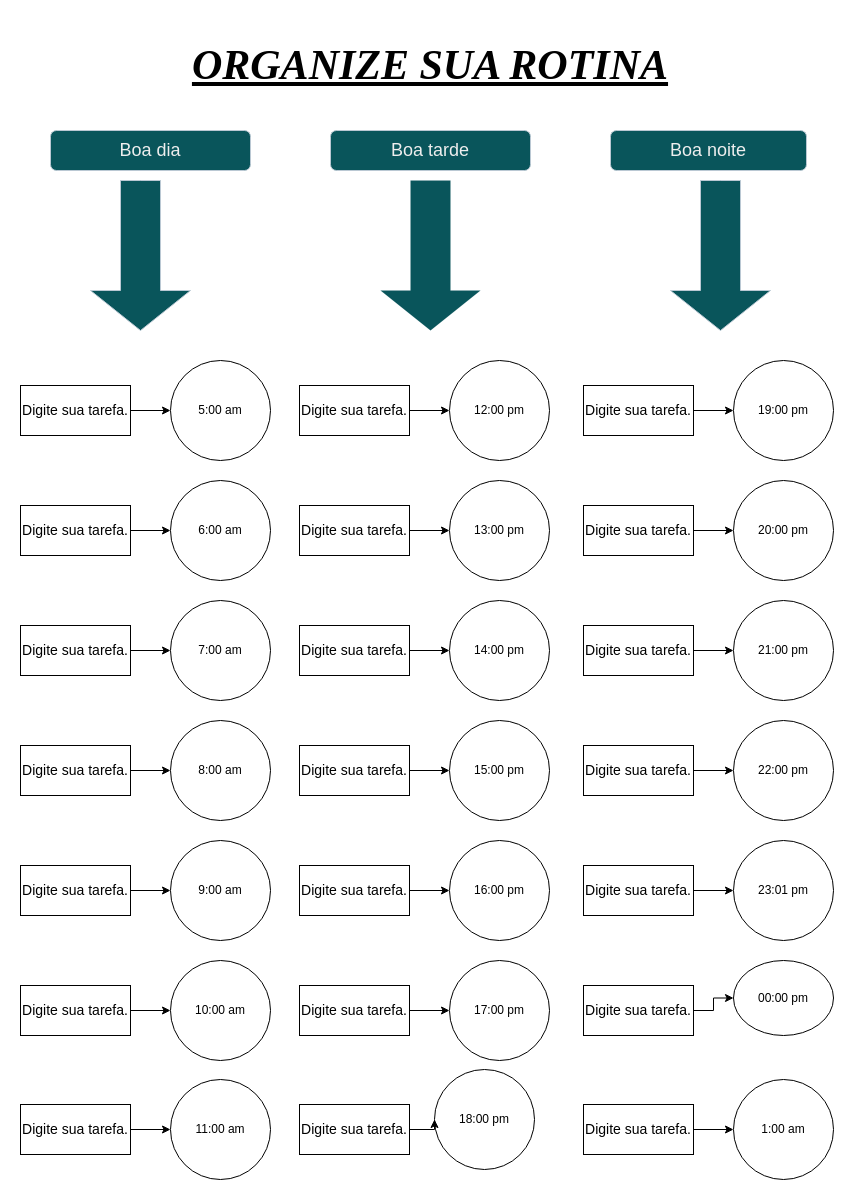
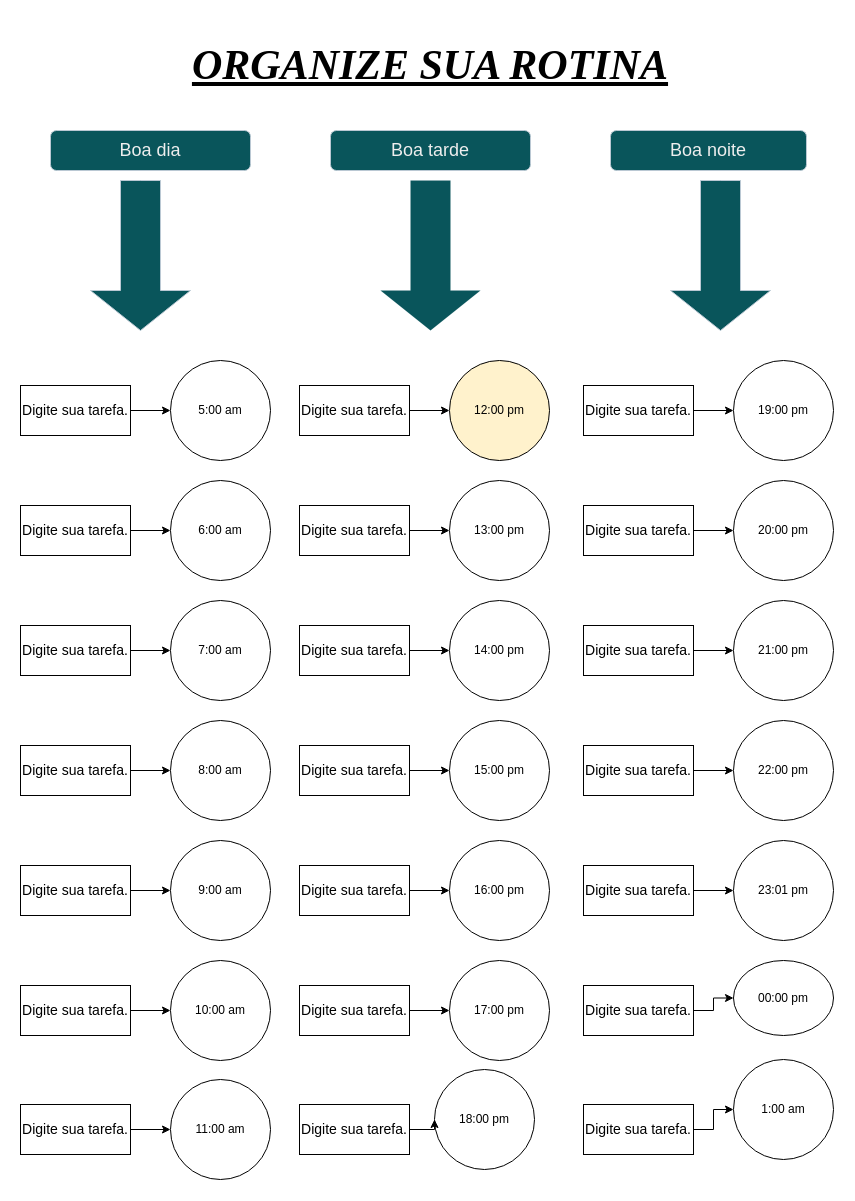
  <mxCell id="0" />
  <mxCell id="1" parent="0" />
  <mxCell id="2" value="&lt;font style=&quot;font-size: 18px;&quot;&gt;Boa dia&lt;/font&gt;" style="rounded=1;whiteSpace=wrap;html=1;labelBackgroundColor=none;fillColor=#09555B;strokeColor=#BAC8D3;fontColor=#EEEEEE;" parent="1" vertex="1"><mxGeometry x="50" y="130" width="200" height="40" as="geometry" /></mxCell>
  <mxCell id="3" value="&lt;font style=&quot;font-size: 18px;&quot;&gt;Boa tarde&lt;/font&gt;" style="rounded=1;whiteSpace=wrap;html=1;labelBackgroundColor=none;fillColor=#09555B;strokeColor=#BAC8D3;fontColor=#EEEEEE;" parent="1" vertex="1"><mxGeometry x="330" y="130" width="200" height="40" as="geometry" /></mxCell>
  <mxCell id="4" value="&lt;font style=&quot;font-size: 18px;&quot;&gt;Boa noite&lt;/font&gt;" style="rounded=1;whiteSpace=wrap;html=1;labelBackgroundColor=none;fillColor=#09555B;strokeColor=#BAC8D3;fontColor=#EEEEEE;" parent="1" vertex="1"><mxGeometry x="610" y="130" width="196" height="40" as="geometry" /></mxCell>
  <mxCell id="5" value="" style="html=1;shadow=0;dashed=0;align=center;verticalAlign=middle;shape=mxgraph.arrows2.arrow;dy=0.6;dx=40;direction=south;notch=0;labelBackgroundColor=none;fillColor=#09555B;strokeColor=#BAC8D3;fontColor=#EEEEEE;rounded=1;strokeWidth=0;" parent="1" vertex="1"><mxGeometry x="380" y="180" width="100" height="150" as="geometry" /></mxCell>
  <mxCell id="6" value="" style="html=1;shadow=0;dashed=0;align=center;verticalAlign=middle;shape=mxgraph.arrows2.arrow;dy=0.6;dx=40;direction=south;notch=0;labelBackgroundColor=none;fillColor=#09555B;strokeColor=#BAC8D3;fontColor=#EEEEEE;rounded=1;" parent="1" vertex="1"><mxGeometry x="670" y="180" width="100" height="150" as="geometry" /></mxCell>
  <mxCell id="7" value="" style="html=1;shadow=0;dashed=0;align=center;verticalAlign=middle;shape=mxgraph.arrows2.arrow;dy=0.6;dx=40;direction=south;notch=0;labelBackgroundColor=none;fillColor=#09555B;strokeColor=#BAC8D3;fontColor=#EEEEEE;rounded=1;" parent="1" vertex="1"><mxGeometry x="90" y="180" width="100" height="150" as="geometry" /></mxCell>
  <mxCell id="8" value="&lt;h1&gt;&lt;font face=&quot;Storm Gust&quot; data-font-src=&quot;https://www.dafont.com/pt/search.php?q=stormgust&quot; size=&quot;1&quot; style=&quot;&quot;&gt;&lt;b style=&quot;&quot;&gt;&lt;i style=&quot;&quot;&gt;&lt;u style=&quot;font-size: 42px;&quot;&gt;ORGANIZE SUA ROTINA&lt;/u&gt;&lt;/i&gt;&lt;/b&gt;&lt;/font&gt;&lt;/h1&gt;" style="text;html=1;align=center;verticalAlign=middle;whiteSpace=wrap;rounded=0;" parent="1" vertex="1"><mxGeometry x="52" y="20" width="756" height="90" as="geometry" /></mxCell>
  <mxCell id="9" style="edgeStyle=orthogonalEdgeStyle;rounded=0;orthogonalLoop=1;jettySize=auto;html=1;exitX=1;exitY=0.5;exitDx=0;exitDy=0;entryX=0;entryY=0.5;entryDx=0;entryDy=0;" parent="1" source="10" target="11" edge="1"><mxGeometry relative="1" as="geometry" /></mxCell>
  <mxCell id="10" value="&lt;font style=&quot;font-size: 14px;&quot;&gt;Digite sua tarefa.&lt;/font&gt;" style="html=1;whiteSpace=wrap;" parent="1" vertex="1"><mxGeometry x="20" y="385" width="110" height="50" as="geometry" /></mxCell>
  <mxCell id="11" value="5:00 am" style="ellipse;whiteSpace=wrap;html=1;" parent="1" vertex="1"><mxGeometry x="170" y="360" width="100" height="100" as="geometry" /></mxCell>
  <mxCell id="12" style="edgeStyle=orthogonalEdgeStyle;rounded=0;orthogonalLoop=1;jettySize=auto;html=1;exitX=0;exitY=0.5;exitDx=0;exitDy=0;entryX=0;entryY=0.5;entryDx=0;entryDy=0;" parent="1" source="13" target="14" edge="1"><mxGeometry relative="1" as="geometry" /></mxCell>
  <mxCell id="13" value="&lt;font style=&quot;font-size: 14px;&quot;&gt;Digite sua tarefa.&lt;/font&gt;" style="html=1;whiteSpace=wrap;direction=west;" parent="1" vertex="1"><mxGeometry x="20" y="505" width="110" height="50" as="geometry" /></mxCell>
  <mxCell id="14" value="6:00 am" style="ellipse;whiteSpace=wrap;html=1;" parent="1" vertex="1"><mxGeometry x="170" y="480" width="100" height="100" as="geometry" /></mxCell>
  <mxCell id="15" value="7:00 am" style="ellipse;whiteSpace=wrap;html=1;" parent="1" vertex="1"><mxGeometry x="170" y="600" width="100" height="100" as="geometry" /></mxCell>
  <mxCell id="16" value="8:00 am" style="ellipse;whiteSpace=wrap;html=1;" parent="1" vertex="1"><mxGeometry x="170" y="720" width="100" height="100" as="geometry" /></mxCell>
  <mxCell id="17" value="9:00 am" style="ellipse;whiteSpace=wrap;html=1;" parent="1" vertex="1"><mxGeometry x="170" y="840" width="100" height="100" as="geometry" /></mxCell>
  <mxCell id="18" value="10:00 am" style="ellipse;whiteSpace=wrap;html=1;" parent="1" vertex="1"><mxGeometry x="170" y="960" width="100" height="100" as="geometry" /></mxCell>
  <mxCell id="19" value="11:00 am" style="ellipse;whiteSpace=wrap;html=1;" parent="1" vertex="1"><mxGeometry x="170" y="1079" width="100" height="100" as="geometry" /></mxCell>
  <mxCell id="20" style="edgeStyle=orthogonalEdgeStyle;rounded=0;orthogonalLoop=1;jettySize=auto;html=1;exitX=0;exitY=0.5;exitDx=0;exitDy=0;entryX=0;entryY=0.5;entryDx=0;entryDy=0;" parent="1" source="21" target="15" edge="1"><mxGeometry relative="1" as="geometry" /></mxCell>
  <mxCell id="21" value="&lt;font style=&quot;font-size: 14px;&quot;&gt;Digite sua tarefa.&lt;/font&gt;" style="html=1;whiteSpace=wrap;direction=west;" parent="1" vertex="1"><mxGeometry x="20" y="625" width="110" height="50" as="geometry" /></mxCell>
  <mxCell id="22" style="edgeStyle=orthogonalEdgeStyle;rounded=0;orthogonalLoop=1;jettySize=auto;html=1;exitX=0;exitY=0.5;exitDx=0;exitDy=0;" parent="1" source="23" target="16" edge="1"><mxGeometry relative="1" as="geometry" /></mxCell>
  <mxCell id="23" value="&lt;font style=&quot;font-size: 14px;&quot;&gt;Digite sua tarefa.&lt;/font&gt;" style="html=1;whiteSpace=wrap;direction=west;" parent="1" vertex="1"><mxGeometry x="20" y="745" width="110" height="50" as="geometry" /></mxCell>
  <mxCell id="24" style="edgeStyle=orthogonalEdgeStyle;rounded=0;orthogonalLoop=1;jettySize=auto;html=1;exitX=0;exitY=0.5;exitDx=0;exitDy=0;entryX=0;entryY=0.5;entryDx=0;entryDy=0;" parent="1" source="25" target="17" edge="1"><mxGeometry relative="1" as="geometry" /></mxCell>
  <mxCell id="25" value="&lt;font style=&quot;font-size: 14px;&quot;&gt;Digite sua tarefa.&lt;/font&gt;" style="html=1;whiteSpace=wrap;direction=west;" parent="1" vertex="1"><mxGeometry x="20" y="865" width="110" height="50" as="geometry" /></mxCell>
  <mxCell id="26" style="edgeStyle=orthogonalEdgeStyle;rounded=0;orthogonalLoop=1;jettySize=auto;html=1;exitX=0;exitY=0.5;exitDx=0;exitDy=0;entryX=0;entryY=0.5;entryDx=0;entryDy=0;" parent="1" source="27" target="18" edge="1"><mxGeometry relative="1" as="geometry" /></mxCell>
  <mxCell id="27" value="&lt;font style=&quot;font-size: 14px;&quot;&gt;Digite sua tarefa.&lt;/font&gt;" style="html=1;whiteSpace=wrap;direction=west;" parent="1" vertex="1"><mxGeometry x="20" y="985" width="110" height="50" as="geometry" /></mxCell>
  <mxCell id="28" style="edgeStyle=orthogonalEdgeStyle;rounded=0;orthogonalLoop=1;jettySize=auto;html=1;exitX=0;exitY=0.5;exitDx=0;exitDy=0;entryX=0;entryY=0.5;entryDx=0;entryDy=0;" parent="1" source="29" target="19" edge="1"><mxGeometry relative="1" as="geometry" /></mxCell>
  <mxCell id="29" value="&lt;font style=&quot;font-size: 14px;&quot;&gt;Digite sua tarefa.&lt;/font&gt;" style="html=1;whiteSpace=wrap;direction=west;" parent="1" vertex="1"><mxGeometry x="20" y="1104" width="110" height="50" as="geometry" /></mxCell>
  <mxCell id="30" style="edgeStyle=orthogonalEdgeStyle;rounded=0;orthogonalLoop=1;jettySize=auto;html=1;exitX=1;exitY=0.5;exitDx=0;exitDy=0;entryX=0;entryY=0.5;entryDx=0;entryDy=0;" parent="1" source="31" target="32" edge="1"><mxGeometry relative="1" as="geometry" /></mxCell>
  <mxCell id="31" value="&lt;font style=&quot;font-size: 14px;&quot;&gt;Digite sua tarefa.&lt;/font&gt;" style="html=1;whiteSpace=wrap;" parent="1" vertex="1"><mxGeometry x="299" y="385" width="110" height="50" as="geometry" /></mxCell>
- <mxCell id="32" value="12:00 pm" style="ellipse;whiteSpace=wrap;html=1;" parent="1" vertex="1"><mxGeometry x="449" y="360" width="100" height="100" as="geometry" /></mxCell>
+ <mxCell id="32" value="12:00 pm" style="ellipse;whiteSpace=wrap;html=1;fillColor=#fff2cc;" parent="1" vertex="1"><mxGeometry x="449" y="360" width="100" height="100" as="geometry" /></mxCell>
  <mxCell id="33" style="edgeStyle=orthogonalEdgeStyle;rounded=0;orthogonalLoop=1;jettySize=auto;html=1;exitX=0;exitY=0.5;exitDx=0;exitDy=0;entryX=0;entryY=0.5;entryDx=0;entryDy=0;" parent="1" source="34" target="35" edge="1"><mxGeometry relative="1" as="geometry" /></mxCell>
  <mxCell id="34" value="&lt;font style=&quot;font-size: 14px;&quot;&gt;Digite sua tarefa.&lt;/font&gt;" style="html=1;whiteSpace=wrap;direction=west;" parent="1" vertex="1"><mxGeometry x="299" y="505" width="110" height="50" as="geometry" /></mxCell>
  <mxCell id="35" value="13:00 pm" style="ellipse;whiteSpace=wrap;html=1;" parent="1" vertex="1"><mxGeometry x="449" y="480" width="100" height="100" as="geometry" /></mxCell>
  <mxCell id="36" value="14:00 pm" style="ellipse;whiteSpace=wrap;html=1;" parent="1" vertex="1"><mxGeometry x="449" y="600" width="100" height="100" as="geometry" /></mxCell>
  <mxCell id="37" value="15:00 pm" style="ellipse;whiteSpace=wrap;html=1;" parent="1" vertex="1"><mxGeometry x="449" y="720" width="100" height="100" as="geometry" /></mxCell>
  <mxCell id="38" value="16:00 pm" style="ellipse;whiteSpace=wrap;html=1;" parent="1" vertex="1"><mxGeometry x="449" y="840" width="100" height="100" as="geometry" /></mxCell>
  <mxCell id="39" value="17:00 pm" style="ellipse;whiteSpace=wrap;html=1;" parent="1" vertex="1"><mxGeometry x="449" y="960" width="100" height="100" as="geometry" /></mxCell>
  <mxCell id="40" value="18:00 pm" style="ellipse;whiteSpace=wrap;html=1;" parent="1" vertex="1"><mxGeometry x="434" y="1069" width="100" height="100" as="geometry" /></mxCell>
  <mxCell id="41" style="edgeStyle=orthogonalEdgeStyle;rounded=0;orthogonalLoop=1;jettySize=auto;html=1;exitX=0;exitY=0.5;exitDx=0;exitDy=0;entryX=0;entryY=0.5;entryDx=0;entryDy=0;" parent="1" source="42" target="36" edge="1"><mxGeometry relative="1" as="geometry" /></mxCell>
  <mxCell id="42" value="&lt;font style=&quot;font-size: 14px;&quot;&gt;Digite sua tarefa.&lt;/font&gt;" style="html=1;whiteSpace=wrap;direction=west;" parent="1" vertex="1"><mxGeometry x="299" y="625" width="110" height="50" as="geometry" /></mxCell>
  <mxCell id="43" style="edgeStyle=orthogonalEdgeStyle;rounded=0;orthogonalLoop=1;jettySize=auto;html=1;exitX=0;exitY=0.5;exitDx=0;exitDy=0;entryX=0;entryY=0.5;entryDx=0;entryDy=0;" parent="1" source="44" target="37" edge="1"><mxGeometry relative="1" as="geometry" /></mxCell>
  <mxCell id="44" value="&lt;font style=&quot;font-size: 14px;&quot;&gt;Digite sua tarefa.&lt;/font&gt;" style="html=1;whiteSpace=wrap;direction=west;" parent="1" vertex="1"><mxGeometry x="299" y="745" width="110" height="50" as="geometry" /></mxCell>
  <mxCell id="45" style="edgeStyle=orthogonalEdgeStyle;rounded=0;orthogonalLoop=1;jettySize=auto;html=1;exitX=0;exitY=0.5;exitDx=0;exitDy=0;entryX=0;entryY=0.5;entryDx=0;entryDy=0;" parent="1" source="46" target="38" edge="1"><mxGeometry relative="1" as="geometry" /></mxCell>
  <mxCell id="46" value="&lt;font style=&quot;font-size: 14px;&quot;&gt;Digite sua tarefa.&lt;/font&gt;" style="html=1;whiteSpace=wrap;direction=west;" parent="1" vertex="1"><mxGeometry x="299" y="865" width="110" height="50" as="geometry" /></mxCell>
  <mxCell id="47" style="edgeStyle=orthogonalEdgeStyle;rounded=0;orthogonalLoop=1;jettySize=auto;html=1;exitX=0;exitY=0.5;exitDx=0;exitDy=0;entryX=0;entryY=0.5;entryDx=0;entryDy=0;" parent="1" source="48" target="39" edge="1"><mxGeometry relative="1" as="geometry" /></mxCell>
  <mxCell id="48" value="&lt;font style=&quot;font-size: 14px;&quot;&gt;Digite sua tarefa.&lt;/font&gt;" style="html=1;whiteSpace=wrap;direction=west;" parent="1" vertex="1"><mxGeometry x="299" y="985" width="110" height="50" as="geometry" /></mxCell>
  <mxCell id="49" style="edgeStyle=orthogonalEdgeStyle;rounded=0;orthogonalLoop=1;jettySize=auto;html=1;exitX=0;exitY=0.5;exitDx=0;exitDy=0;entryX=0;entryY=0.5;entryDx=0;entryDy=0;" parent="1" source="50" target="40" edge="1"><mxGeometry relative="1" as="geometry" /></mxCell>
  <mxCell id="50" value="&lt;font style=&quot;font-size: 14px;&quot;&gt;Digite sua tarefa.&lt;/font&gt;" style="html=1;whiteSpace=wrap;direction=west;" parent="1" vertex="1"><mxGeometry x="299" y="1104" width="110" height="50" as="geometry" /></mxCell>
  <mxCell id="51" style="edgeStyle=orthogonalEdgeStyle;rounded=0;orthogonalLoop=1;jettySize=auto;html=1;exitX=1;exitY=0.5;exitDx=0;exitDy=0;entryX=0;entryY=0.5;entryDx=0;entryDy=0;" parent="1" source="52" target="53" edge="1"><mxGeometry relative="1" as="geometry" /></mxCell>
  <mxCell id="52" value="&lt;font style=&quot;font-size: 14px;&quot;&gt;Digite sua tarefa.&lt;/font&gt;" style="html=1;whiteSpace=wrap;" parent="1" vertex="1"><mxGeometry x="583" y="385" width="110" height="50" as="geometry" /></mxCell>
  <mxCell id="53" value="19:00 pm" style="ellipse;whiteSpace=wrap;html=1;" parent="1" vertex="1"><mxGeometry x="733" y="360" width="100" height="100" as="geometry" /></mxCell>
  <mxCell id="54" style="edgeStyle=orthogonalEdgeStyle;rounded=0;orthogonalLoop=1;jettySize=auto;html=1;exitX=0;exitY=0.5;exitDx=0;exitDy=0;entryX=0;entryY=0.5;entryDx=0;entryDy=0;" parent="1" source="55" target="56" edge="1"><mxGeometry relative="1" as="geometry" /></mxCell>
  <mxCell id="55" value="&lt;font style=&quot;font-size: 14px;&quot;&gt;Digite sua tarefa.&lt;/font&gt;" style="html=1;whiteSpace=wrap;direction=west;" parent="1" vertex="1"><mxGeometry x="583" y="505" width="110" height="50" as="geometry" /></mxCell>
  <mxCell id="56" value="20:00 pm" style="ellipse;whiteSpace=wrap;html=1;" parent="1" vertex="1"><mxGeometry x="733" y="480" width="100" height="100" as="geometry" /></mxCell>
  <mxCell id="57" value="21:00 pm" style="ellipse;whiteSpace=wrap;html=1;" parent="1" vertex="1"><mxGeometry x="733" y="600" width="100" height="100" as="geometry" /></mxCell>
  <mxCell id="58" value="22:00 pm" style="ellipse;whiteSpace=wrap;html=1;" parent="1" vertex="1"><mxGeometry x="733" y="720" width="100" height="100" as="geometry" /></mxCell>
  <mxCell id="59" value="23:01 pm" style="ellipse;whiteSpace=wrap;html=1;" parent="1" vertex="1"><mxGeometry x="733" y="840" width="100" height="100" as="geometry" /></mxCell>
  <mxCell id="60" value="00:00 pm" style="ellipse;whiteSpace=wrap;html=1;" parent="1" vertex="1"><mxGeometry x="733" y="960" width="100" height="75" as="geometry" /></mxCell>
- <mxCell id="61" value="1:00 am" style="ellipse;whiteSpace=wrap;html=1;" parent="1" vertex="1"><mxGeometry x="733" y="1079" width="100" height="100" as="geometry" /></mxCell>
+ <mxCell id="61" value="1:00 am" style="ellipse;whiteSpace=wrap;html=1;" parent="1" vertex="1"><mxGeometry x="733" y="1059" width="100" height="100" as="geometry" /></mxCell>
  <mxCell id="62" style="edgeStyle=orthogonalEdgeStyle;rounded=0;orthogonalLoop=1;jettySize=auto;html=1;exitX=0;exitY=0.5;exitDx=0;exitDy=0;" parent="1" source="63" target="57" edge="1"><mxGeometry relative="1" as="geometry" /></mxCell>
  <mxCell id="63" value="&lt;font style=&quot;font-size: 14px;&quot;&gt;Digite sua tarefa.&lt;/font&gt;" style="html=1;whiteSpace=wrap;direction=west;" parent="1" vertex="1"><mxGeometry x="583" y="625" width="110" height="50" as="geometry" /></mxCell>
  <mxCell id="64" style="edgeStyle=orthogonalEdgeStyle;rounded=0;orthogonalLoop=1;jettySize=auto;html=1;exitX=0;exitY=0.5;exitDx=0;exitDy=0;entryX=0;entryY=0.5;entryDx=0;entryDy=0;" parent="1" source="65" target="58" edge="1"><mxGeometry relative="1" as="geometry" /></mxCell>
  <mxCell id="65" value="&lt;font style=&quot;font-size: 14px;&quot;&gt;Digite sua tarefa.&lt;/font&gt;" style="html=1;whiteSpace=wrap;direction=west;" parent="1" vertex="1"><mxGeometry x="583" y="745" width="110" height="50" as="geometry" /></mxCell>
  <mxCell id="66" style="edgeStyle=orthogonalEdgeStyle;rounded=0;orthogonalLoop=1;jettySize=auto;html=1;exitX=0;exitY=0.5;exitDx=0;exitDy=0;entryX=0;entryY=0.5;entryDx=0;entryDy=0;" parent="1" source="67" target="59" edge="1"><mxGeometry relative="1" as="geometry" /></mxCell>
  <mxCell id="67" value="&lt;font style=&quot;font-size: 14px;&quot;&gt;Digite sua tarefa.&lt;/font&gt;" style="html=1;whiteSpace=wrap;direction=west;" parent="1" vertex="1"><mxGeometry x="583" y="865" width="110" height="50" as="geometry" /></mxCell>
  <mxCell id="68" style="edgeStyle=orthogonalEdgeStyle;rounded=0;orthogonalLoop=1;jettySize=auto;html=1;exitX=0;exitY=0.5;exitDx=0;exitDy=0;entryX=0;entryY=0.5;entryDx=0;entryDy=0;" parent="1" source="69" target="60" edge="1"><mxGeometry relative="1" as="geometry" /></mxCell>
  <mxCell id="69" value="&lt;font style=&quot;font-size: 14px;&quot;&gt;Digite sua tarefa.&lt;/font&gt;" style="html=1;whiteSpace=wrap;direction=west;" parent="1" vertex="1"><mxGeometry x="583" y="985" width="110" height="50" as="geometry" /></mxCell>
  <mxCell id="70" style="edgeStyle=orthogonalEdgeStyle;rounded=0;orthogonalLoop=1;jettySize=auto;html=1;exitX=0;exitY=0.5;exitDx=0;exitDy=0;entryX=0;entryY=0.5;entryDx=0;entryDy=0;" parent="1" source="71" target="61" edge="1"><mxGeometry relative="1" as="geometry" /></mxCell>
  <mxCell id="71" value="&lt;font style=&quot;font-size: 14px;&quot;&gt;Digite sua tarefa.&lt;/font&gt;" style="html=1;whiteSpace=wrap;direction=west;" parent="1" vertex="1"><mxGeometry x="583" y="1104" width="110" height="50" as="geometry" /></mxCell>
